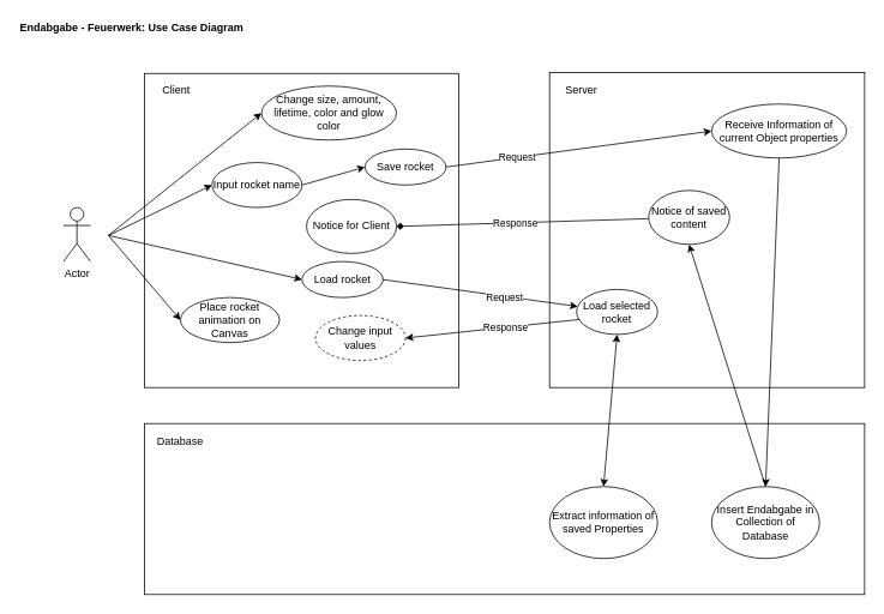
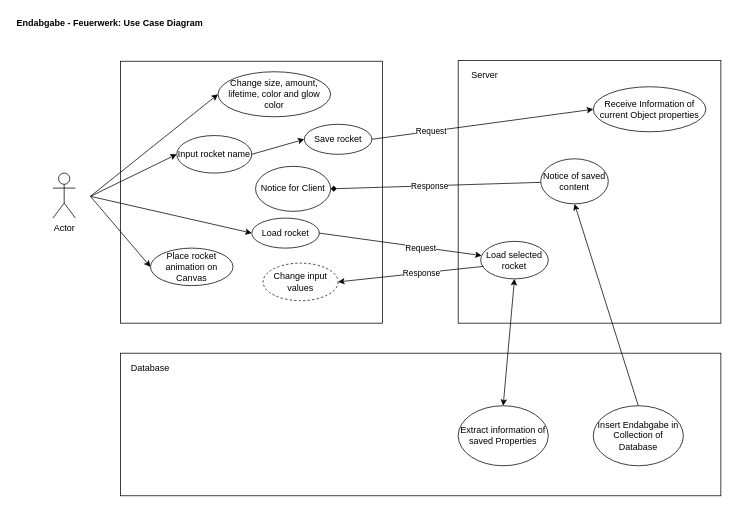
  <mxCell id="0" />
  <mxCell id="1" parent="0" />
  <mxCell id="2" value="Actor" style="shape=umlActor;verticalLabelPosition=bottom;verticalAlign=top;html=1;outlineConnect=0;" parent="1" vertex="1"><mxGeometry x="70" y="230" width="30" height="60" as="geometry" /></mxCell>
  <mxCell id="3" value="" style="whiteSpace=wrap;html=1;aspect=fixed;" parent="1" vertex="1"><mxGeometry x="160" y="81" width="349" height="349" as="geometry" /></mxCell>
  <mxCell id="4" value="Save rocket" style="ellipse;whiteSpace=wrap;html=1;" parent="1" vertex="1"><mxGeometry x="405" y="165" width="90" height="40" as="geometry" /></mxCell>
  <mxCell id="5" value="Place rocket animation on Canvas" style="ellipse;whiteSpace=wrap;html=1;" parent="1" vertex="1"><mxGeometry x="200" y="330" width="110" height="50" as="geometry" /></mxCell>
  <mxCell id="6" value="Change size, amount, lifetime, color and glow color" style="ellipse;whiteSpace=wrap;html=1;" parent="1" vertex="1"><mxGeometry x="290" y="95" width="150" height="60" as="geometry" /></mxCell>
  <mxCell id="7" value="" style="endArrow=classic;html=1;entryX=0;entryY=0.5;entryDx=0;entryDy=0;" parent="1" target="5" edge="1"><mxGeometry width="50" height="50" relative="1" as="geometry"><mxPoint x="120" y="261" as="sourcePoint" /><mxPoint x="540" y="240" as="targetPoint" /></mxGeometry></mxCell>
  <mxCell id="8" value="" style="endArrow=classic;html=1;entryX=0;entryY=0.5;entryDx=0;entryDy=0;" parent="1" target="33" edge="1"><mxGeometry width="50" height="50" relative="1" as="geometry"><mxPoint x="120" y="261" as="sourcePoint" /><mxPoint x="540" y="320" as="targetPoint" /></mxGeometry></mxCell>
  <mxCell id="9" value="" style="whiteSpace=wrap;html=1;aspect=fixed;" parent="1" vertex="1"><mxGeometry x="610" y="80" width="350" height="350" as="geometry" /></mxCell>
  <mxCell id="10" value="" style="endArrow=classic;html=1;exitX=1;exitY=0.5;exitDx=0;exitDy=0;entryX=0;entryY=0.5;entryDx=0;entryDy=0;" parent="1" source="4" target="12" edge="1"><mxGeometry width="50" height="50" relative="1" as="geometry"><mxPoint x="650" y="400" as="sourcePoint" /><mxPoint x="590" y="400" as="targetPoint" /></mxGeometry></mxCell>
  <mxCell id="11" value="Request" style="edgeLabel;html=1;align=center;verticalAlign=middle;resizable=0;points=[];" parent="10" vertex="1" connectable="0"><mxGeometry x="-0.374" y="-2" relative="1" as="geometry"><mxPoint x="-13.46" y="0.49" as="offset" /></mxGeometry></mxCell>
  <mxCell id="12" value="Receive Information of current Object properties" style="ellipse;whiteSpace=wrap;html=1;" parent="1" vertex="1"><mxGeometry x="790" y="115" width="150" height="60" as="geometry" /></mxCell>
  <mxCell id="13" value="" style="rounded=0;whiteSpace=wrap;html=1;align=left;" parent="1" vertex="1"><mxGeometry x="160" y="470" width="800" height="190" as="geometry" /></mxCell>
  <mxCell id="14" value="Database" style="text;html=1;strokeColor=none;fillColor=none;align=center;verticalAlign=middle;whiteSpace=wrap;rounded=0;" parent="1" vertex="1"><mxGeometry x="170" y="480" width="60" height="20" as="geometry" /></mxCell>
  <mxCell id="15" value="Insert Endabgabe in Collection of Database" style="ellipse;whiteSpace=wrap;html=1;" parent="1" vertex="1"><mxGeometry x="790" y="540" width="120" height="80" as="geometry" /></mxCell>
- <mxCell id="16" value="" style="endArrow=classic;html=1;entryX=0.5;entryY=0;entryDx=0;entryDy=0;exitX=0.5;exitY=1;exitDx=0;exitDy=0;" parent="1" source="12" target="15" edge="1"><mxGeometry width="50" height="50" relative="1" as="geometry"><mxPoint x="650" y="400" as="sourcePoint" /><mxPoint x="700" y="350" as="targetPoint" /></mxGeometry></mxCell>
  <mxCell id="17" value="Notice of saved content" style="ellipse;whiteSpace=wrap;html=1;" parent="1" vertex="1"><mxGeometry x="720" y="211" width="90" height="60" as="geometry" /></mxCell>
  <mxCell id="18" value="" style="endArrow=classic;html=1;entryX=0.5;entryY=1;entryDx=0;entryDy=0;exitX=0.5;exitY=0;exitDx=0;exitDy=0;" parent="1" source="15" target="17" edge="1"><mxGeometry width="50" height="50" relative="1" as="geometry"><mxPoint x="650" y="400" as="sourcePoint" /><mxPoint x="700" y="350" as="targetPoint" /></mxGeometry></mxCell>
  <mxCell id="19" value="Notice for Client" style="ellipse;whiteSpace=wrap;html=1;" parent="1" vertex="1"><mxGeometry x="340" y="221" width="100" height="60" as="geometry" /></mxCell>
  <mxCell id="20" value="" style="endArrow=diamond;html=1;entryX=1;entryY=0.5;entryDx=0;entryDy=0;" parent="1" source="17" target="19" edge="1"><mxGeometry width="50" height="50" relative="1" as="geometry"><mxPoint x="650" y="400" as="sourcePoint" /><mxPoint x="700" y="350" as="targetPoint" /></mxGeometry></mxCell>
  <mxCell id="21" value="Response" style="edgeLabel;html=1;align=center;verticalAlign=middle;resizable=0;points=[];" parent="20" vertex="1" connectable="0"><mxGeometry x="0.189" y="-2" relative="1" as="geometry"><mxPoint x="17.99" y="1.65" as="offset" /></mxGeometry></mxCell>
  <mxCell id="22" value="" style="endArrow=classic;html=1;entryX=0;entryY=0.5;entryDx=0;entryDy=0;" parent="1" target="6" edge="1"><mxGeometry width="50" height="50" relative="1" as="geometry"><mxPoint x="120" y="261" as="sourcePoint" /><mxPoint x="700" y="350" as="targetPoint" /></mxGeometry></mxCell>
  <mxCell id="23" value="Load rocket" style="ellipse;whiteSpace=wrap;html=1;" parent="1" vertex="1"><mxGeometry x="335" y="290" width="90" height="40" as="geometry" /></mxCell>
  <mxCell id="24" value="" style="endArrow=classic;html=1;entryX=0;entryY=0.5;entryDx=0;entryDy=0;" parent="1" target="23" edge="1"><mxGeometry width="50" height="50" relative="1" as="geometry"><mxPoint x="120" y="261" as="sourcePoint" /><mxPoint x="610" y="360" as="targetPoint" /></mxGeometry></mxCell>
  <mxCell id="25" value="" style="endArrow=classic;html=1;exitX=1;exitY=0.5;exitDx=0;exitDy=0;" parent="1" source="23" target="27" edge="1"><mxGeometry width="50" height="50" relative="1" as="geometry"><mxPoint x="560" y="410" as="sourcePoint" /><mxPoint x="580" y="220" as="targetPoint" /></mxGeometry></mxCell>
  <mxCell id="26" value="Request" style="edgeLabel;html=1;align=center;verticalAlign=middle;resizable=0;points=[];" parent="25" vertex="1" connectable="0"><mxGeometry x="-0.05" relative="1" as="geometry"><mxPoint x="31.98" y="5.74" as="offset" /></mxGeometry></mxCell>
  <mxCell id="27" value="Load selected rocket" style="ellipse;whiteSpace=wrap;html=1;" parent="1" vertex="1"><mxGeometry x="640" y="321" width="90" height="50" as="geometry" /></mxCell>
  <mxCell id="28" value="Extract information of saved Properties" style="ellipse;whiteSpace=wrap;html=1;" parent="1" vertex="1"><mxGeometry x="610" y="540" width="120" height="80" as="geometry" /></mxCell>
  <mxCell id="29" value="" style="endArrow=classic;startArrow=classic;html=1;entryX=0.5;entryY=1;entryDx=0;entryDy=0;exitX=0.5;exitY=0;exitDx=0;exitDy=0;" parent="1" source="28" target="27" edge="1"><mxGeometry width="50" height="50" relative="1" as="geometry"><mxPoint x="560" y="410" as="sourcePoint" /><mxPoint x="610" y="360" as="targetPoint" /></mxGeometry></mxCell>
  <mxCell id="30" value="Change input values" style="ellipse;whiteSpace=wrap;html=1;dashed=1;" parent="1" vertex="1"><mxGeometry x="350" y="350" width="100" height="50" as="geometry" /></mxCell>
  <mxCell id="31" value="" style="endArrow=classic;html=1;entryX=1;entryY=0.5;entryDx=0;entryDy=0;exitX=0.037;exitY=0.667;exitDx=0;exitDy=0;exitPerimeter=0;" parent="1" source="27" target="30" edge="1"><mxGeometry width="50" height="50" relative="1" as="geometry"><mxPoint x="560" y="410" as="sourcePoint" /><mxPoint x="610" y="360" as="targetPoint" /></mxGeometry></mxCell>
  <mxCell id="32" value="Response" style="edgeLabel;html=1;align=center;verticalAlign=middle;resizable=0;points=[];" parent="31" vertex="1" connectable="0"><mxGeometry x="0.54" y="1" relative="1" as="geometry"><mxPoint x="65.72" y="-7.95" as="offset" /></mxGeometry></mxCell>
  <mxCell id="33" value="Input rocket name" style="ellipse;whiteSpace=wrap;html=1;" vertex="1" parent="1"><mxGeometry x="235" y="180" width="100" height="50" as="geometry" /></mxCell>
  <mxCell id="34" value="&lt;b&gt;Endabgabe - Feuerwerk: Use Case Diagram&lt;/b&gt;" style="text;html=1;align=left;verticalAlign=middle;resizable=0;points=[];autosize=1;" vertex="1" parent="1"><mxGeometry x="20" y="20" width="260" height="20" as="geometry" /></mxCell>
- <mxCell id="35" value="Client" style="text;html=1;align=center;verticalAlign=middle;resizable=0;points=[];autosize=1;" vertex="1" parent="1"><mxGeometry x="170" y="90" width="50" height="20" as="geometry" /></mxCell>
  <mxCell id="36" value="Server" style="text;html=1;align=center;verticalAlign=middle;resizable=0;points=[];autosize=1;" vertex="1" parent="1"><mxGeometry x="620" y="90" width="50" height="20" as="geometry" /></mxCell>
  <mxCell id="37" value="" style="endArrow=classic;html=1;exitX=1;exitY=0.5;exitDx=0;exitDy=0;entryX=0;entryY=0.5;entryDx=0;entryDy=0;" edge="1" parent="1" source="33" target="4"><mxGeometry width="50" height="50" relative="1" as="geometry"><mxPoint x="460" y="311" as="sourcePoint" /><mxPoint x="510" y="261" as="targetPoint" /></mxGeometry></mxCell>
